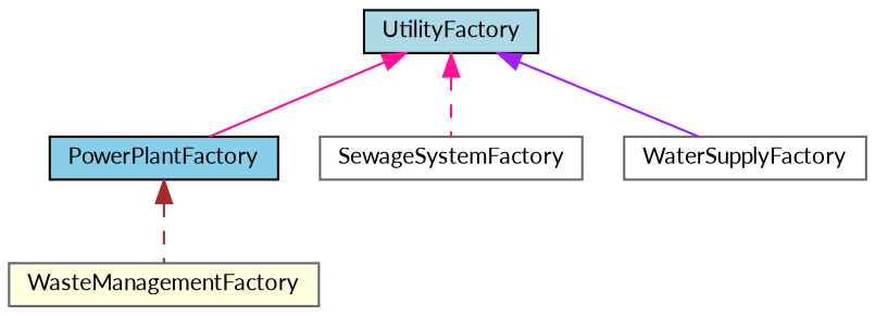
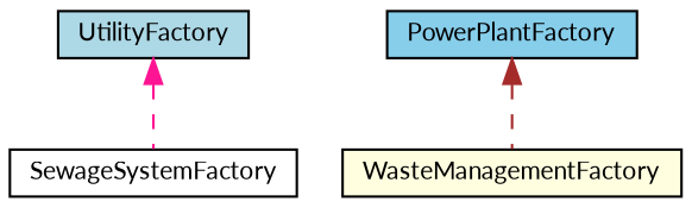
  digraph {
    fontname=Lato
    node [color=black fillcolor=white fontname=Lato fontsize=10 shape=record style=filled]
    edge [color=deeppink dir=back fontname=Lato fontsize=10 labelfontname=Helvetica labelfontsize=10 style=solid]
    n1 [fillcolor=lightblue fontcolor=black height=0.2 label=UtilityFactory width=0.4]
    n2 [fillcolor=skyblue height=0.2 label=PowerPlantFactory width=0.4]
-   n3 [color=gray40 height=0.2 label=SewageSystemFactory width=0.4]
-   n4 [color=gray40 height=0.2 label=WaterSupplyFactory width=0.4]
-   n5 [color=gray40 fillcolor=lightyellow height=0.2 label=WasteManagementFactory width=0.4]
-   n1 -> n2
+   n3 [height=0.2 label=SewageSystemFactory width=0.4]
+   n5 [fillcolor=lightyellow height=0.2 label=WasteManagementFactory width=0.4]
    n1 -> n3 [style=dashed]
-   n1 -> n4 [color=purple]
    n2 -> n5 [color=brown style=dashed]
  }
